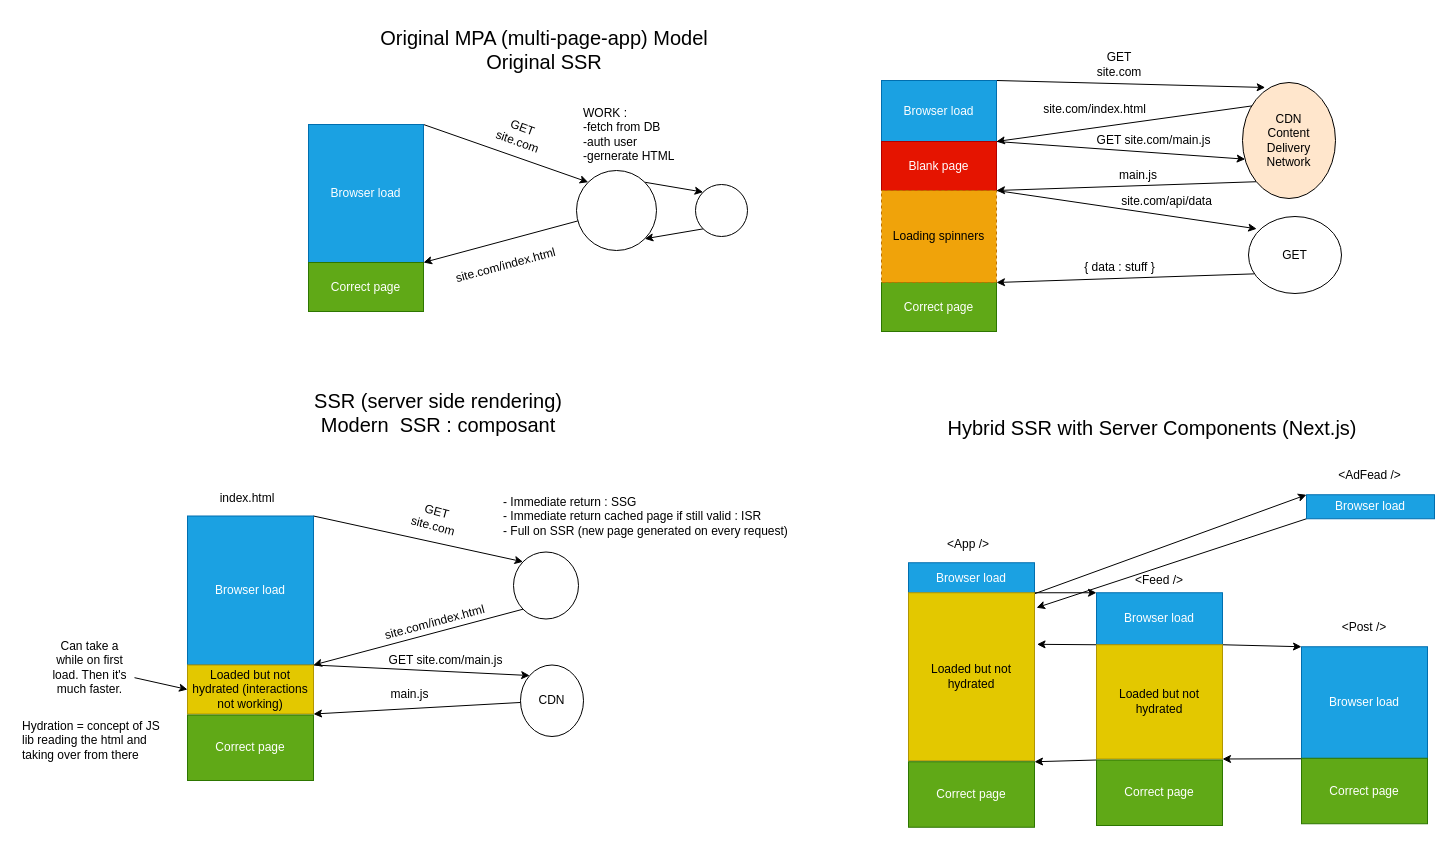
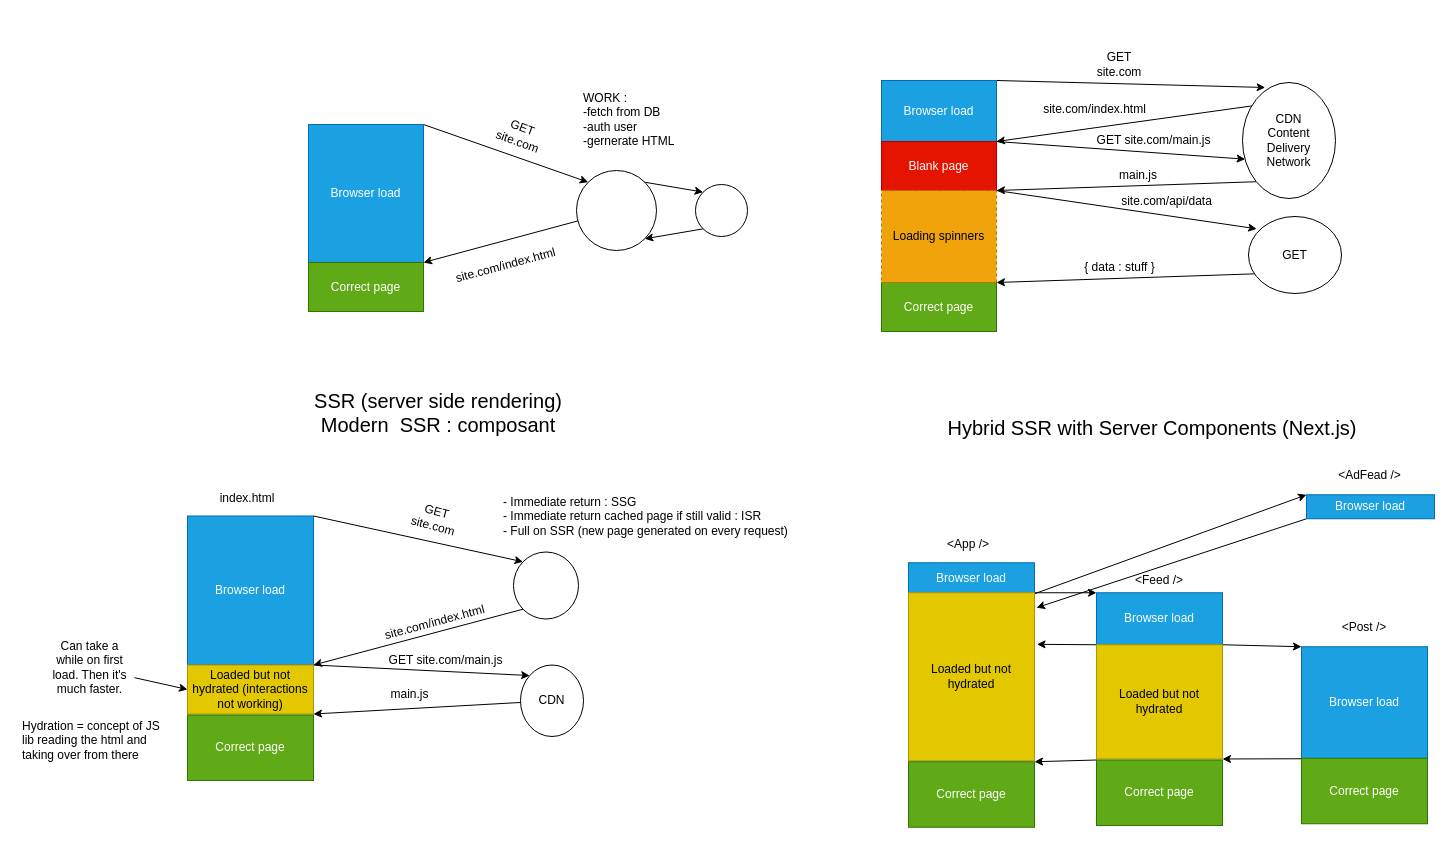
  <mxCell id="0" />
  <mxCell id="1" parent="0" />
  <mxCell id="2" style="edgeStyle=none;html=1;entryX=0;entryY=0;entryDx=0;entryDy=0;exitX=1;exitY=0;exitDx=0;exitDy=0;" parent="1" source="3" target="8" edge="1"><mxGeometry relative="1" as="geometry" /></mxCell>
  <mxCell id="3" value="Browser load" style="rounded=0;whiteSpace=wrap;html=1;glass=0;labelBackgroundColor=none;fillColor=#1ba1e2;strokeColor=#006EAF;fontColor=#ffffff;" parent="1" vertex="1"><mxGeometry x="308" y="124" width="115" height="138" as="geometry" /></mxCell>
- <mxCell id="4" value="Original MPA (multi-page-app) Model&lt;br&gt;Original SSR" style="text;html=1;strokeColor=none;fillColor=none;align=center;verticalAlign=middle;whiteSpace=wrap;rounded=0;fontSize=20;" parent="1" vertex="1"><mxGeometry x="317" y="20" width="454" height="57" as="geometry" /></mxCell>
  <mxCell id="5" value="Correct page" style="rounded=0;whiteSpace=wrap;html=1;fillColor=#60a917;fontColor=#ffffff;strokeColor=#2D7600;" parent="1" vertex="1"><mxGeometry x="308" y="262" width="115" height="49" as="geometry" /></mxCell>
  <mxCell id="6" style="edgeStyle=none;html=1;entryX=1;entryY=0;entryDx=0;entryDy=0;" parent="1" source="8" target="5" edge="1"><mxGeometry relative="1" as="geometry" /></mxCell>
  <mxCell id="7" style="edgeStyle=none;html=1;entryX=0;entryY=0;entryDx=0;entryDy=0;exitX=1;exitY=0;exitDx=0;exitDy=0;" parent="1" source="8" target="11" edge="1"><mxGeometry relative="1" as="geometry" /></mxCell>
  <mxCell id="8" value="" style="ellipse;whiteSpace=wrap;html=1;" parent="1" vertex="1"><mxGeometry x="576" y="170" width="80" height="80" as="geometry" /></mxCell>
  <mxCell id="9" value="GET site.com" style="text;html=1;strokeColor=none;fillColor=none;align=center;verticalAlign=middle;whiteSpace=wrap;rounded=0;rotation=20;" parent="1" vertex="1"><mxGeometry x="490" y="119" width="60" height="30" as="geometry" /></mxCell>
  <mxCell id="10" style="edgeStyle=none;html=1;entryX=1;entryY=1;entryDx=0;entryDy=0;exitX=0;exitY=1;exitDx=0;exitDy=0;" parent="1" source="11" target="8" edge="1"><mxGeometry relative="1" as="geometry" /></mxCell>
  <mxCell id="11" value="" style="ellipse;whiteSpace=wrap;html=1;" parent="1" vertex="1"><mxGeometry x="695" y="184" width="52" height="52" as="geometry" /></mxCell>
- <mxCell id="12" value="WORK :&lt;br&gt;-fetch from DB&lt;br&gt;-auth user&lt;br&gt;-gernerate HTML" style="text;html=1;strokeColor=none;fillColor=none;align=left;verticalAlign=middle;whiteSpace=wrap;rounded=0;" parent="1" vertex="1"><mxGeometry x="581" y="103" width="111" height="62" as="geometry" /></mxCell>
+ <mxCell id="12" value="WORK :&lt;br&gt;-fetch from DB&lt;br&gt;-auth user&lt;br&gt;-gernerate HTML" style="text;html=1;strokeColor=none;fillColor=none;align=left;verticalAlign=middle;whiteSpace=wrap;rounded=0;" parent="1" vertex="1"><mxGeometry x="581" y="88" width="111" height="62" as="geometry" /></mxCell>
  <mxCell id="13" value="site.com/index.html" style="text;html=1;strokeColor=none;fillColor=none;align=center;verticalAlign=middle;whiteSpace=wrap;rounded=0;rotation=-15;" parent="1" vertex="1"><mxGeometry x="441" y="250" width="129" height="30" as="geometry" /></mxCell>
  <mxCell id="14" style="edgeStyle=none;html=1;entryX=0.244;entryY=0.043;entryDx=0;entryDy=0;exitX=1;exitY=0;exitDx=0;exitDy=0;entryPerimeter=0;" edge="1" parent="1" source="15" target="19"><mxGeometry relative="1" as="geometry" /></mxCell>
  <mxCell id="15" value="Browser load" style="rounded=0;whiteSpace=wrap;html=1;fillColor=#1ba1e2;fontColor=#ffffff;strokeColor=#006EAF;" vertex="1" parent="1"><mxGeometry x="881" y="80" width="115" height="61" as="geometry" /></mxCell>
  <mxCell id="16" value="Correct page" style="rounded=0;whiteSpace=wrap;html=1;fillColor=#60a917;fontColor=#ffffff;strokeColor=#2D7600;" vertex="1" parent="1"><mxGeometry x="881" y="282" width="115" height="49" as="geometry" /></mxCell>
  <mxCell id="17" style="edgeStyle=none;html=1;entryX=1;entryY=1;entryDx=0;entryDy=0;exitX=0.109;exitY=0.201;exitDx=0;exitDy=0;exitPerimeter=0;" edge="1" parent="1" source="19" target="15"><mxGeometry relative="1" as="geometry" /></mxCell>
  <mxCell id="18" style="edgeStyle=none;html=1;entryX=1;entryY=1;entryDx=0;entryDy=0;fontSize=20;exitX=0;exitY=1;exitDx=0;exitDy=0;" edge="1" parent="1" source="19" target="23"><mxGeometry relative="1" as="geometry" /></mxCell>
- <mxCell id="19" value="CDN&lt;br&gt;Content&lt;br&gt;Delivery&lt;br&gt;Network" style="ellipse;whiteSpace=wrap;html=1;fillColor=#ffe6cc;" vertex="1" parent="1"><mxGeometry x="1242" y="82" width="93" height="116" as="geometry" /></mxCell>
+ <mxCell id="19" value="CDN&lt;br&gt;Content&lt;br&gt;Delivery&lt;br&gt;Network" style="ellipse;whiteSpace=wrap;html=1;" vertex="1" parent="1"><mxGeometry x="1242" y="82" width="93" height="116" as="geometry" /></mxCell>
  <mxCell id="20" value="GET site.com" style="text;html=1;strokeColor=none;fillColor=none;align=center;verticalAlign=middle;whiteSpace=wrap;rounded=0;rotation=0;" vertex="1" parent="1"><mxGeometry x="1089" y="49" width="60" height="30" as="geometry" /></mxCell>
  <mxCell id="21" value="site.com/index.html" style="text;html=1;strokeColor=none;fillColor=none;align=center;verticalAlign=middle;whiteSpace=wrap;rounded=0;rotation=0;" vertex="1" parent="1"><mxGeometry x="1030" y="94" width="129" height="30" as="geometry" /></mxCell>
  <mxCell id="22" style="edgeStyle=none;html=1;fontSize=20;exitX=1;exitY=0;exitDx=0;exitDy=0;entryX=0.029;entryY=0.661;entryDx=0;entryDy=0;entryPerimeter=0;" edge="1" parent="1" source="23" target="19"><mxGeometry relative="1" as="geometry" /></mxCell>
  <mxCell id="23" value="Blank page" style="rounded=0;whiteSpace=wrap;html=1;fillColor=#e51400;fontColor=#ffffff;strokeColor=#B20000;" vertex="1" parent="1"><mxGeometry x="881" y="141" width="115" height="49" as="geometry" /></mxCell>
  <mxCell id="24" value="GET site.com/main.js" style="text;html=1;strokeColor=none;fillColor=none;align=center;verticalAlign=middle;whiteSpace=wrap;rounded=0;rotation=0;" vertex="1" parent="1"><mxGeometry x="1089" y="125" width="129" height="30" as="geometry" /></mxCell>
  <mxCell id="25" value="main.js" style="text;html=1;strokeColor=none;fillColor=none;align=center;verticalAlign=middle;whiteSpace=wrap;rounded=0;rotation=0;" vertex="1" parent="1"><mxGeometry x="1105" y="163" width="66" height="23" as="geometry" /></mxCell>
  <mxCell id="26" style="edgeStyle=none;html=1;entryX=0.088;entryY=0.16;entryDx=0;entryDy=0;fontSize=20;exitX=1;exitY=0;exitDx=0;exitDy=0;entryPerimeter=0;" edge="1" parent="1" source="27" target="29"><mxGeometry relative="1" as="geometry" /></mxCell>
  <mxCell id="27" value="Loading spinners" style="rounded=0;whiteSpace=wrap;html=1;fillColor=#f0a30a;fontColor=#000000;strokeColor=#BD7000;dashed=1;" vertex="1" parent="1"><mxGeometry x="881" y="190" width="115" height="92" as="geometry" /></mxCell>
  <mxCell id="28" style="edgeStyle=none;html=1;fontSize=20;exitX=0.061;exitY=0.745;exitDx=0;exitDy=0;exitPerimeter=0;entryX=1;entryY=1;entryDx=0;entryDy=0;" edge="1" parent="1" source="29" target="27"><mxGeometry relative="1" as="geometry"><mxPoint x="998.833" y="287.5" as="targetPoint" /></mxGeometry></mxCell>
  <mxCell id="29" value="GET" style="ellipse;whiteSpace=wrap;html=1;" vertex="1" parent="1"><mxGeometry x="1248" y="216" width="93" height="77" as="geometry" /></mxCell>
  <mxCell id="30" value="site.com/api/data" style="text;html=1;strokeColor=none;fillColor=none;align=center;verticalAlign=middle;whiteSpace=wrap;rounded=0;rotation=0;" vertex="1" parent="1"><mxGeometry x="1102" y="186" width="129" height="30" as="geometry" /></mxCell>
  <mxCell id="31" value="{ data : stuff }" style="text;html=1;strokeColor=none;fillColor=none;align=center;verticalAlign=middle;whiteSpace=wrap;rounded=0;rotation=0;" vertex="1" parent="1"><mxGeometry x="1054.5" y="252" width="129" height="30" as="geometry" /></mxCell>
  <mxCell id="32" value="SSR (server side rendering)&lt;br&gt;Modern&amp;nbsp; SSR : composant" style="text;html=1;strokeColor=none;fillColor=none;align=center;verticalAlign=middle;whiteSpace=wrap;rounded=0;fontSize=20;" vertex="1" parent="1"><mxGeometry x="211" y="384" width="454" height="55" as="geometry" /></mxCell>
  <mxCell id="33" style="edgeStyle=none;html=1;entryX=0;entryY=0;entryDx=0;entryDy=0;exitX=1;exitY=0;exitDx=0;exitDy=0;" edge="1" parent="1" source="34" target="38"><mxGeometry relative="1" as="geometry"><mxPoint x="581.692" y="522.488" as="targetPoint" /></mxGeometry></mxCell>
  <mxCell id="34" value="Browser load" style="rounded=0;whiteSpace=wrap;html=1;fillColor=#1ba1e2;fontColor=#ffffff;strokeColor=#006EAF;labelBackgroundColor=none;" vertex="1" parent="1"><mxGeometry x="187" y="515.5" width="126" height="149" as="geometry" /></mxCell>
  <mxCell id="35" style="edgeStyle=none;html=1;entryX=1;entryY=1;entryDx=0;entryDy=0;exitX=0;exitY=1;exitDx=0;exitDy=0;" edge="1" parent="1" source="38" target="34"><mxGeometry relative="1" as="geometry"><mxPoint x="569.137" y="540.816" as="sourcePoint" /></mxGeometry></mxCell>
  <mxCell id="36" value="GET site.com" style="text;html=1;strokeColor=none;fillColor=none;align=center;verticalAlign=middle;whiteSpace=wrap;rounded=0;rotation=15;" vertex="1" parent="1"><mxGeometry x="404.5" y="502.5" width="60" height="30" as="geometry" /></mxCell>
  <mxCell id="37" value="site.com/index.html" style="text;html=1;strokeColor=none;fillColor=none;align=center;verticalAlign=middle;whiteSpace=wrap;rounded=0;rotation=-15;" vertex="1" parent="1"><mxGeometry x="370" y="606.5" width="129" height="30" as="geometry" /></mxCell>
  <mxCell id="38" value="" style="ellipse;whiteSpace=wrap;html=1;" vertex="1" parent="1"><mxGeometry x="513" y="551.5" width="65" height="67" as="geometry" /></mxCell>
  <mxCell id="39" value="- Immediate return : SSG&lt;br&gt;- Immediate return cached page if still valid : ISR&lt;br&gt;- Full on SSR (new page generated on every request)" style="text;html=1;strokeColor=none;fillColor=none;align=left;verticalAlign=top;whiteSpace=wrap;rounded=0;rotation=0;" vertex="1" parent="1"><mxGeometry x="501" y="488.25" width="294" height="58" as="geometry" /></mxCell>
  <mxCell id="40" style="edgeStyle=none;html=1;fontSize=20;exitX=1;exitY=0;exitDx=0;exitDy=0;entryX=0;entryY=0;entryDx=0;entryDy=0;" edge="1" parent="1" source="41" target="43"><mxGeometry relative="1" as="geometry" /></mxCell>
  <mxCell id="41" value="Loaded but not hydrated (interactions not working)" style="rounded=0;whiteSpace=wrap;html=1;fillColor=#e3c800;fontColor=#000000;strokeColor=#B09500;" vertex="1" parent="1"><mxGeometry x="187" y="664.5" width="126" height="49" as="geometry" /></mxCell>
  <mxCell id="42" style="edgeStyle=none;html=1;entryX=1;entryY=1;entryDx=0;entryDy=0;fontSize=20;" edge="1" parent="1" source="43" target="41"><mxGeometry relative="1" as="geometry" /></mxCell>
  <mxCell id="43" value="CDN" style="ellipse;whiteSpace=wrap;html=1;" vertex="1" parent="1"><mxGeometry x="520" y="664.5" width="63" height="71.5" as="geometry" /></mxCell>
  <mxCell id="44" value="GET site.com/main.js" style="text;html=1;strokeColor=none;fillColor=none;align=center;verticalAlign=middle;whiteSpace=wrap;rounded=0;rotation=0;" vertex="1" parent="1"><mxGeometry x="381" y="644.5" width="129" height="30" as="geometry" /></mxCell>
  <mxCell id="45" value="Hydration = concept of JS lib reading the html and taking over from there" style="text;html=1;strokeColor=none;fillColor=none;align=left;verticalAlign=top;whiteSpace=wrap;rounded=0;rotation=0;" vertex="1" parent="1"><mxGeometry x="20" y="712" width="146" height="54" as="geometry" /></mxCell>
  <mxCell id="46" style="edgeStyle=none;html=1;entryX=0;entryY=0.5;entryDx=0;entryDy=0;fontSize=20;" edge="1" parent="1" source="47" target="41"><mxGeometry relative="1" as="geometry" /></mxCell>
  <mxCell id="47" value="Can take a while on first load. Then it's much faster." style="text;html=1;strokeColor=none;fillColor=none;align=center;verticalAlign=middle;whiteSpace=wrap;rounded=0;rotation=0;" vertex="1" parent="1"><mxGeometry x="45" y="636.5" width="89" height="61.5" as="geometry" /></mxCell>
  <mxCell id="48" value="&lt;span style=&quot;color: rgb(255, 255, 255);&quot;&gt;Correct page&lt;/span&gt;" style="rounded=0;whiteSpace=wrap;html=1;fillColor=#60a917;fontColor=#ffffff;strokeColor=#2D7600;" vertex="1" parent="1"><mxGeometry x="187" y="714.5" width="126" height="65.5" as="geometry" /></mxCell>
  <mxCell id="49" value="main.js" style="text;html=1;strokeColor=none;fillColor=none;align=center;verticalAlign=middle;whiteSpace=wrap;rounded=0;rotation=0;" vertex="1" parent="1"><mxGeometry x="345" y="679" width="129" height="30" as="geometry" /></mxCell>
  <mxCell id="50" value="Hybrid SSR with Server Components (Next.js)" style="text;html=1;strokeColor=none;fillColor=none;align=center;verticalAlign=middle;whiteSpace=wrap;rounded=0;fontSize=20;" vertex="1" parent="1"><mxGeometry x="924.5" y="399" width="454" height="55" as="geometry" /></mxCell>
  <mxCell id="51" value="index.html" style="text;html=1;strokeColor=none;fillColor=none;align=center;verticalAlign=middle;whiteSpace=wrap;rounded=0;rotation=0;" vertex="1" parent="1"><mxGeometry x="217" y="482.5" width="60" height="30" as="geometry" /></mxCell>
  <mxCell id="52" style="edgeStyle=none;html=1;entryX=0;entryY=0;entryDx=0;entryDy=0;fontSize=20;fontColor=#000000;exitX=1;exitY=1;exitDx=0;exitDy=0;" edge="1" parent="1" source="53" target="70"><mxGeometry relative="1" as="geometry" /></mxCell>
  <mxCell id="53" value="Browser load" style="rounded=0;whiteSpace=wrap;html=1;fillColor=#1ba1e2;fontColor=#ffffff;strokeColor=#006EAF;" vertex="1" parent="1"><mxGeometry x="908" y="562.25" width="126" height="31" as="geometry" /></mxCell>
  <mxCell id="54" style="edgeStyle=none;html=1;entryX=0;entryY=0;entryDx=0;entryDy=0;fontSize=20;fontColor=#000000;exitX=1;exitY=0;exitDx=0;exitDy=0;" edge="1" parent="1" source="55" target="60"><mxGeometry relative="1" as="geometry" /></mxCell>
  <mxCell id="55" value="Loaded but not hydrated" style="rounded=0;whiteSpace=wrap;html=1;fillColor=#e3c800;fontColor=#000000;strokeColor=#B09500;" vertex="1" parent="1"><mxGeometry x="908" y="592.25" width="126" height="168" as="geometry" /></mxCell>
  <mxCell id="56" value="&lt;span style=&quot;color: rgb(255, 255, 255);&quot;&gt;Correct page&lt;/span&gt;" style="rounded=0;whiteSpace=wrap;html=1;fillColor=#60a917;fontColor=#ffffff;strokeColor=#2D7600;" vertex="1" parent="1"><mxGeometry x="908" y="761.25" width="126" height="65.5" as="geometry" /></mxCell>
  <mxCell id="57" value="&amp;lt;App /&amp;gt;" style="text;html=1;strokeColor=none;fillColor=none;align=center;verticalAlign=middle;whiteSpace=wrap;rounded=0;rotation=0;" vertex="1" parent="1"><mxGeometry x="938" y="529.25" width="60" height="30" as="geometry" /></mxCell>
  <mxCell id="58" style="edgeStyle=none;html=1;entryX=0;entryY=0;entryDx=0;entryDy=0;fontSize=20;fontColor=#000000;exitX=1;exitY=1;exitDx=0;exitDy=0;" edge="1" parent="1" source="60" target="66"><mxGeometry relative="1" as="geometry" /></mxCell>
  <mxCell id="59" style="edgeStyle=none;html=1;entryX=1.02;entryY=0.307;entryDx=0;entryDy=0;entryPerimeter=0;fontSize=20;fontColor=#000000;exitX=0;exitY=1;exitDx=0;exitDy=0;" edge="1" parent="1" source="60" target="55"><mxGeometry relative="1" as="geometry" /></mxCell>
  <mxCell id="60" value="Browser load" style="rounded=0;whiteSpace=wrap;html=1;fillColor=#1ba1e2;fontColor=#ffffff;strokeColor=#006EAF;" vertex="1" parent="1"><mxGeometry x="1096" y="592.25" width="126" height="52" as="geometry" /></mxCell>
  <mxCell id="61" style="edgeStyle=none;html=1;entryX=1;entryY=0;entryDx=0;entryDy=0;fontSize=20;fontColor=#000000;exitX=0;exitY=0;exitDx=0;exitDy=0;" edge="1" parent="1" source="63" target="56"><mxGeometry relative="1" as="geometry" /></mxCell>
  <mxCell id="62" value="Loaded but not hydrated" style="rounded=0;whiteSpace=wrap;html=1;fillColor=#e3c800;fontColor=#000000;strokeColor=#B09500;" vertex="1" parent="1"><mxGeometry x="1096" y="644.25" width="126" height="114.25" as="geometry" /></mxCell>
  <mxCell id="63" value="&lt;span style=&quot;color: rgb(255, 255, 255);&quot;&gt;Correct page&lt;/span&gt;" style="rounded=0;whiteSpace=wrap;html=1;fillColor=#60a917;fontColor=#ffffff;strokeColor=#2D7600;" vertex="1" parent="1"><mxGeometry x="1096" y="759.5" width="126" height="65.5" as="geometry" /></mxCell>
  <mxCell id="64" value="&amp;lt;Feed /&amp;gt;" style="text;html=1;strokeColor=none;fillColor=none;align=center;verticalAlign=middle;whiteSpace=wrap;rounded=0;rotation=0;" vertex="1" parent="1"><mxGeometry x="1129" y="565.25" width="60" height="30" as="geometry" /></mxCell>
  <mxCell id="65" style="edgeStyle=none;html=1;fontSize=20;fontColor=#000000;exitX=0;exitY=1;exitDx=0;exitDy=0;entryX=1;entryY=1;entryDx=0;entryDy=0;" edge="1" parent="1" source="66" target="62"><mxGeometry relative="1" as="geometry"><mxPoint x="1224" y="703.25" as="targetPoint" /></mxGeometry></mxCell>
  <mxCell id="66" value="Browser load" style="rounded=0;whiteSpace=wrap;html=1;fillColor=#1ba1e2;fontColor=#ffffff;strokeColor=#006EAF;" vertex="1" parent="1"><mxGeometry x="1301" y="646.25" width="126" height="112" as="geometry" /></mxCell>
  <mxCell id="67" value="&lt;span style=&quot;color: rgb(255, 255, 255);&quot;&gt;Correct page&lt;/span&gt;" style="rounded=0;whiteSpace=wrap;html=1;fillColor=#60a917;fontColor=#ffffff;strokeColor=#2D7600;" vertex="1" parent="1"><mxGeometry x="1301" y="757.75" width="126" height="65.5" as="geometry" /></mxCell>
  <mxCell id="68" value="&amp;lt;Post /&amp;gt;" style="text;html=1;strokeColor=none;fillColor=none;align=center;verticalAlign=middle;whiteSpace=wrap;rounded=0;rotation=0;" vertex="1" parent="1"><mxGeometry x="1334" y="612.25" width="60" height="30" as="geometry" /></mxCell>
  <mxCell id="69" style="edgeStyle=none;html=1;entryX=1.016;entryY=0.089;entryDx=0;entryDy=0;entryPerimeter=0;fontSize=20;fontColor=#000000;exitX=0;exitY=1;exitDx=0;exitDy=0;" edge="1" parent="1" source="70" target="55"><mxGeometry relative="1" as="geometry" /></mxCell>
  <mxCell id="70" value="Browser load" style="rounded=0;whiteSpace=wrap;html=1;fillColor=#1ba1e2;fontColor=#ffffff;strokeColor=#006EAF;" vertex="1" parent="1"><mxGeometry x="1306" y="494.25" width="128" height="24" as="geometry" /></mxCell>
  <mxCell id="71" value="&amp;lt;AdFead /&amp;gt;" style="text;html=1;strokeColor=none;fillColor=none;align=center;verticalAlign=middle;whiteSpace=wrap;rounded=0;rotation=0;" vertex="1" parent="1"><mxGeometry x="1334" y="460.25" width="71" height="30" as="geometry" /></mxCell>
